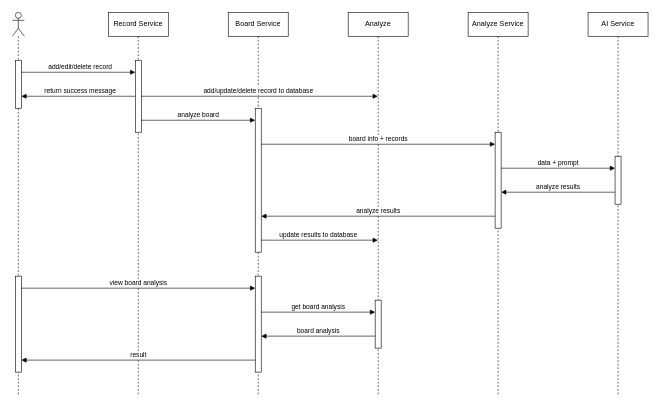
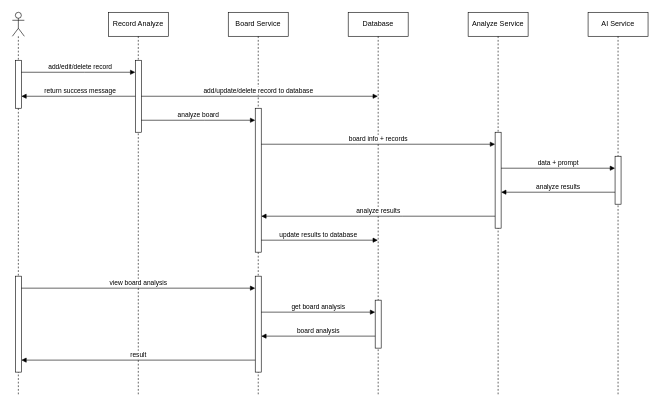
  <mxCell id="0" />
  <mxCell id="1" parent="0" />
  <mxCell id="2" value="" style="shape=umlLifeline;perimeter=lifelinePerimeter;whiteSpace=wrap;html=1;container=1;dropTarget=0;collapsible=0;recursiveResize=0;outlineConnect=0;portConstraint=eastwest;newEdgeStyle={&quot;curved&quot;:0,&quot;rounded&quot;:0};participant=umlActor;" parent="1" vertex="1"><mxGeometry x="20" y="20" width="20" height="640" as="geometry" /></mxCell>
  <mxCell id="3" value="" style="html=1;points=[[0,0,0,0,5],[0,1,0,0,-5],[1,0,0,0,5],[1,1,0,0,-5]];perimeter=orthogonalPerimeter;outlineConnect=0;targetShapes=umlLifeline;portConstraint=eastwest;newEdgeStyle={&quot;curved&quot;:0,&quot;rounded&quot;:0};" parent="2" vertex="1"><mxGeometry x="5" y="80" width="10" height="80" as="geometry" /></mxCell>
  <mxCell id="4" value="" style="html=1;points=[[0,0,0,0,5],[0,1,0,0,-5],[1,0,0,0,5],[1,1,0,0,-5]];perimeter=orthogonalPerimeter;outlineConnect=0;targetShapes=umlLifeline;portConstraint=eastwest;newEdgeStyle={&quot;curved&quot;:0,&quot;rounded&quot;:0};" parent="2" vertex="1"><mxGeometry x="5" y="440" width="10" height="160" as="geometry" /></mxCell>
- <mxCell id="5" value="Record Service" style="shape=umlLifeline;perimeter=lifelinePerimeter;whiteSpace=wrap;html=1;container=1;dropTarget=0;collapsible=0;recursiveResize=0;outlineConnect=0;portConstraint=eastwest;newEdgeStyle={&quot;curved&quot;:0,&quot;rounded&quot;:0};" parent="1" vertex="1"><mxGeometry x="180" y="20" width="100" height="640" as="geometry" /></mxCell>
+ <mxCell id="5" value="Record Analyze" style="shape=umlLifeline;perimeter=lifelinePerimeter;whiteSpace=wrap;html=1;container=1;dropTarget=0;collapsible=0;recursiveResize=0;outlineConnect=0;portConstraint=eastwest;newEdgeStyle={&quot;curved&quot;:0,&quot;rounded&quot;:0};" parent="1" vertex="1"><mxGeometry x="180" y="20" width="100" height="640" as="geometry" /></mxCell>
  <mxCell id="6" value="" style="html=1;points=[[0,0,0,0,5],[0,1,0,0,-5],[1,0,0,0,5],[1,1,0,0,-5]];perimeter=orthogonalPerimeter;outlineConnect=0;targetShapes=umlLifeline;portConstraint=eastwest;newEdgeStyle={&quot;curved&quot;:0,&quot;rounded&quot;:0};" parent="5" vertex="1"><mxGeometry x="45" y="80" width="10" height="120" as="geometry" /></mxCell>
  <mxCell id="7" value="Board Service" style="shape=umlLifeline;perimeter=lifelinePerimeter;whiteSpace=wrap;html=1;container=1;dropTarget=0;collapsible=0;recursiveResize=0;outlineConnect=0;portConstraint=eastwest;newEdgeStyle={&quot;curved&quot;:0,&quot;rounded&quot;:0};" parent="1" vertex="1"><mxGeometry x="380" y="20" width="100" height="640" as="geometry" /></mxCell>
  <mxCell id="8" value="" style="html=1;points=[[0,0,0,0,5],[0,1,0,0,-5],[1,0,0,0,5],[1,1,0,0,-5]];perimeter=orthogonalPerimeter;outlineConnect=0;targetShapes=umlLifeline;portConstraint=eastwest;newEdgeStyle={&quot;curved&quot;:0,&quot;rounded&quot;:0};" parent="7" vertex="1"><mxGeometry x="45" y="160" width="10" height="240" as="geometry" /></mxCell>
  <mxCell id="9" value="" style="html=1;points=[[0,0,0,0,5],[0,1,0,0,-5],[1,0,0,0,5],[1,1,0,0,-5]];perimeter=orthogonalPerimeter;outlineConnect=0;targetShapes=umlLifeline;portConstraint=eastwest;newEdgeStyle={&quot;curved&quot;:0,&quot;rounded&quot;:0};" parent="7" vertex="1"><mxGeometry x="45" y="440" width="10" height="160" as="geometry" /></mxCell>
  <mxCell id="10" value="add/edit/delete record" style="html=1;verticalAlign=bottom;endArrow=block;curved=0;rounded=0;" parent="1" source="3" target="6" edge="1"><mxGeometry x="0.034" width="80" relative="1" as="geometry"><mxPoint x="69.667" y="120" as="sourcePoint" /><mxPoint x="225" y="120" as="targetPoint" /><Array as="points"><mxPoint x="140" y="120" /></Array><mxPoint as="offset" /></mxGeometry></mxCell>
  <mxCell id="11" value="return success message" style="html=1;verticalAlign=bottom;endArrow=block;curved=0;rounded=0;" parent="1" target="3" edge="1"><mxGeometry x="-0.034" width="80" relative="1" as="geometry"><mxPoint x="225" y="160" as="sourcePoint" /><mxPoint x="69.667" y="160" as="targetPoint" /><mxPoint as="offset" /></mxGeometry></mxCell>
  <mxCell id="12" value="analyze board" style="html=1;verticalAlign=bottom;endArrow=block;curved=0;rounded=0;" parent="1" source="6" target="8" edge="1"><mxGeometry width="80" relative="1" as="geometry"><mxPoint x="300" y="180" as="sourcePoint" /><mxPoint x="380" y="180" as="targetPoint" /><Array as="points"><mxPoint x="340" y="200" /></Array><mxPoint as="offset" /></mxGeometry></mxCell>
- <mxCell id="13" value="Analyze" style="shape=umlLifeline;perimeter=lifelinePerimeter;whiteSpace=wrap;html=1;container=1;dropTarget=0;collapsible=0;recursiveResize=0;outlineConnect=0;portConstraint=eastwest;newEdgeStyle={&quot;curved&quot;:0,&quot;rounded&quot;:0};" parent="1" vertex="1"><mxGeometry x="580" y="20" width="100" height="640" as="geometry" /></mxCell>
+ <mxCell id="13" value="Database" style="shape=umlLifeline;perimeter=lifelinePerimeter;whiteSpace=wrap;html=1;container=1;dropTarget=0;collapsible=0;recursiveResize=0;outlineConnect=0;portConstraint=eastwest;newEdgeStyle={&quot;curved&quot;:0,&quot;rounded&quot;:0};" parent="1" vertex="1"><mxGeometry x="580" y="20" width="100" height="640" as="geometry" /></mxCell>
  <mxCell id="14" value="" style="html=1;points=[[0,0,0,0,5],[0,1,0,0,-5],[1,0,0,0,5],[1,1,0,0,-5]];perimeter=orthogonalPerimeter;outlineConnect=0;targetShapes=umlLifeline;portConstraint=eastwest;newEdgeStyle={&quot;curved&quot;:0,&quot;rounded&quot;:0};" parent="13" vertex="1"><mxGeometry x="45" y="480" width="10" height="80" as="geometry" /></mxCell>
  <mxCell id="15" value="add/update/delete record to database" style="html=1;verticalAlign=bottom;endArrow=block;curved=0;rounded=0;" parent="1" source="6" target="13" edge="1"><mxGeometry x="-0.011" width="80" relative="1" as="geometry"><mxPoint x="240" y="120" as="sourcePoint" /><mxPoint x="634.5" y="120" as="targetPoint" /><mxPoint as="offset" /></mxGeometry></mxCell>
  <mxCell id="16" value="Analyze Service" style="shape=umlLifeline;perimeter=lifelinePerimeter;whiteSpace=wrap;html=1;container=1;dropTarget=0;collapsible=0;recursiveResize=0;outlineConnect=0;portConstraint=eastwest;newEdgeStyle={&quot;curved&quot;:0,&quot;rounded&quot;:0};" parent="1" vertex="1"><mxGeometry x="780" y="20" width="100" height="640" as="geometry" /></mxCell>
  <mxCell id="17" value="" style="html=1;points=[[0,0,0,0,5],[0,1,0,0,-5],[1,0,0,0,5],[1,1,0,0,-5]];perimeter=orthogonalPerimeter;outlineConnect=0;targetShapes=umlLifeline;portConstraint=eastwest;newEdgeStyle={&quot;curved&quot;:0,&quot;rounded&quot;:0};" parent="16" vertex="1"><mxGeometry x="45" y="200" width="10" height="160" as="geometry" /></mxCell>
  <mxCell id="18" value="board info + records" style="html=1;verticalAlign=bottom;endArrow=block;curved=0;rounded=0;" parent="1" source="8" target="17" edge="1"><mxGeometry width="80" relative="1" as="geometry"><mxPoint x="435" y="240" as="sourcePoint" /><mxPoint x="825" y="240" as="targetPoint" /><Array as="points"><mxPoint x="595" y="240" /></Array><mxPoint as="offset" /></mxGeometry></mxCell>
  <mxCell id="19" value="analyze results" style="html=1;verticalAlign=bottom;endArrow=block;curved=0;rounded=0;" parent="1" source="17" target="8" edge="1"><mxGeometry width="80" relative="1" as="geometry"><mxPoint x="825" y="360" as="sourcePoint" /><mxPoint x="435" y="360" as="targetPoint" /><Array as="points"><mxPoint x="670" y="360" /></Array><mxPoint as="offset" /></mxGeometry></mxCell>
  <mxCell id="20" value="update results to database" style="html=1;verticalAlign=bottom;endArrow=block;curved=0;rounded=0;" parent="1" edge="1"><mxGeometry x="-0.023" width="80" relative="1" as="geometry"><mxPoint x="435" y="400" as="sourcePoint" /><mxPoint x="629.5" y="400" as="targetPoint" /><mxPoint as="offset" /></mxGeometry></mxCell>
  <mxCell id="21" value="AI Service" style="shape=umlLifeline;perimeter=lifelinePerimeter;whiteSpace=wrap;html=1;container=1;dropTarget=0;collapsible=0;recursiveResize=0;outlineConnect=0;portConstraint=eastwest;newEdgeStyle={&quot;curved&quot;:0,&quot;rounded&quot;:0};" parent="1" vertex="1"><mxGeometry x="980" y="20" width="100" height="640" as="geometry" /></mxCell>
  <mxCell id="22" value="" style="html=1;points=[[0,0,0,0,5],[0,1,0,0,-5],[1,0,0,0,5],[1,1,0,0,-5]];perimeter=orthogonalPerimeter;outlineConnect=0;targetShapes=umlLifeline;portConstraint=eastwest;newEdgeStyle={&quot;curved&quot;:0,&quot;rounded&quot;:0};" parent="21" vertex="1"><mxGeometry x="45" y="240" width="10" height="80" as="geometry" /></mxCell>
  <mxCell id="23" value="data + prompt" style="html=1;verticalAlign=bottom;endArrow=block;curved=0;rounded=0;" parent="1" edge="1"><mxGeometry width="80" relative="1" as="geometry"><mxPoint x="835" y="280" as="sourcePoint" /><mxPoint x="1025" y="280" as="targetPoint" /><mxPoint as="offset" /><Array as="points"><mxPoint x="960" y="280" /></Array></mxGeometry></mxCell>
  <mxCell id="24" value="analyze results" style="html=1;verticalAlign=bottom;endArrow=block;curved=0;rounded=0;" parent="1" edge="1"><mxGeometry width="80" relative="1" as="geometry"><mxPoint x="1025" y="320" as="sourcePoint" /><mxPoint x="835" y="320" as="targetPoint" /><Array as="points" /><mxPoint as="offset" /></mxGeometry></mxCell>
  <mxCell id="25" value="view board analysis" style="html=1;verticalAlign=bottom;endArrow=block;curved=0;rounded=0;" parent="1" source="4" edge="1"><mxGeometry width="80" relative="1" as="geometry"><mxPoint x="75" y="480" as="sourcePoint" /><mxPoint x="425" y="480" as="targetPoint" /><mxPoint as="offset" /></mxGeometry></mxCell>
  <mxCell id="26" value="get board analysis" style="html=1;verticalAlign=bottom;endArrow=block;curved=0;rounded=0;" parent="1" edge="1"><mxGeometry width="80" relative="1" as="geometry"><mxPoint x="435" y="520" as="sourcePoint" /><mxPoint x="625" y="520" as="targetPoint" /><mxPoint as="offset" /></mxGeometry></mxCell>
  <mxCell id="27" value="board analysis" style="html=1;verticalAlign=bottom;endArrow=block;curved=0;rounded=0;" parent="1" edge="1"><mxGeometry width="80" relative="1" as="geometry"><mxPoint x="625" y="560" as="sourcePoint" /><mxPoint x="435" y="560" as="targetPoint" /><mxPoint as="offset" /></mxGeometry></mxCell>
  <mxCell id="28" value="result" style="html=1;verticalAlign=bottom;endArrow=block;curved=0;rounded=0;" parent="1" edge="1"><mxGeometry width="80" relative="1" as="geometry"><mxPoint x="425" y="600" as="sourcePoint" /><mxPoint x="35" y="600" as="targetPoint" /><mxPoint as="offset" /></mxGeometry></mxCell>
